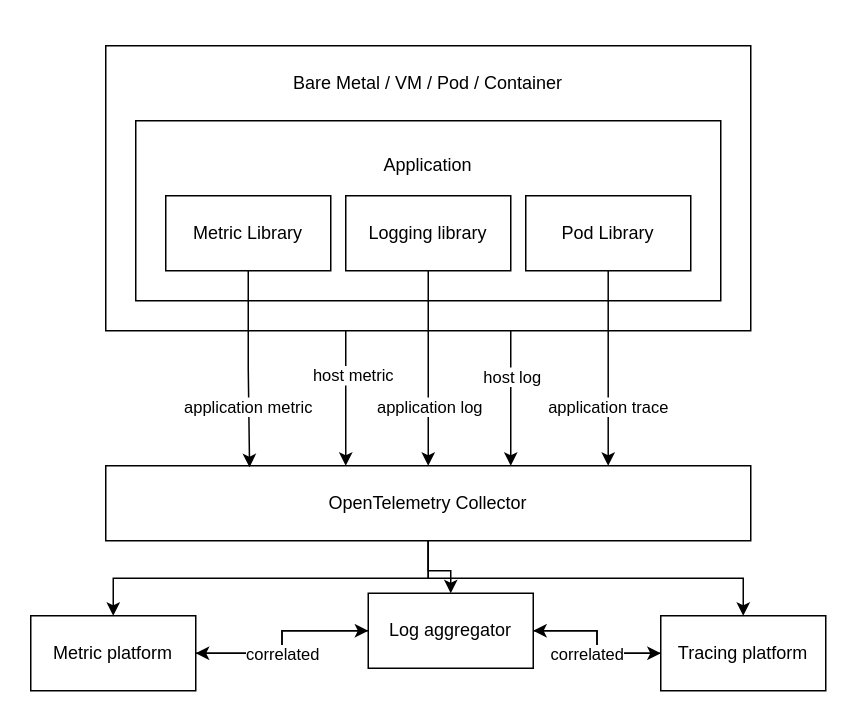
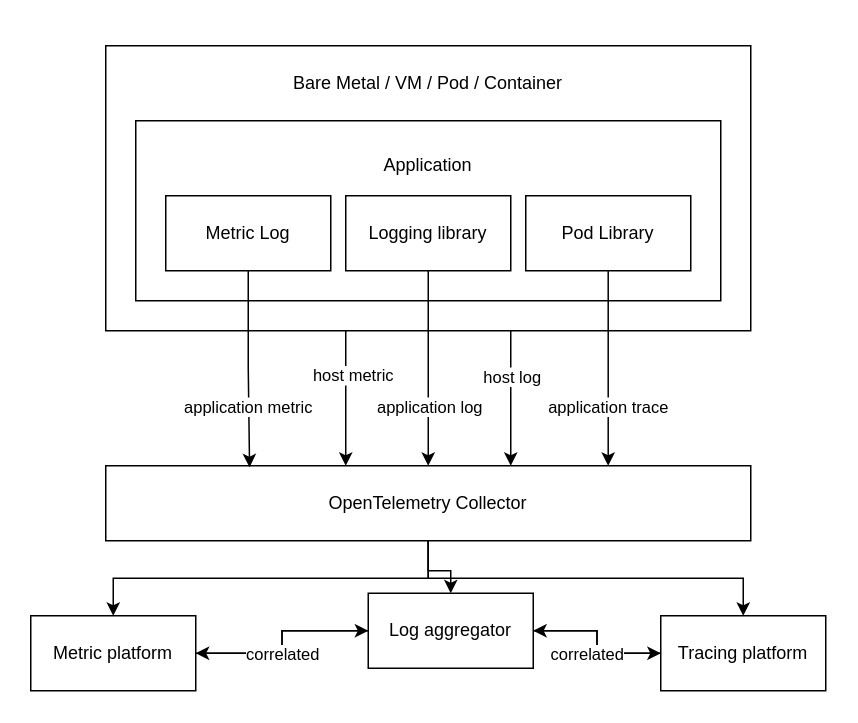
  <mxCell id="0" />
  <mxCell id="1" parent="0" />
  <mxCell id="2" style="edgeStyle=orthogonalEdgeStyle;rounded=0;orthogonalLoop=1;jettySize=auto;html=1;entryX=0.5;entryY=0;entryDx=0;entryDy=0;" parent="1" edge="1"><mxGeometry relative="1" as="geometry"><mxPoint x="230" y="220" as="sourcePoint" /><mxPoint x="230" y="310" as="targetPoint" /></mxGeometry></mxCell>
  <mxCell id="3" value="&lt;div&gt;host metric&lt;/div&gt;" style="edgeLabel;html=1;align=center;verticalAlign=middle;resizable=0;points=[];" parent="2" vertex="1" connectable="0"><mxGeometry x="-0.356" y="4" relative="1" as="geometry"><mxPoint as="offset" /></mxGeometry></mxCell>
  <mxCell id="4" value="" style="rounded=0;whiteSpace=wrap;html=1;" parent="1" vertex="1"><mxGeometry x="70" y="30" width="430" height="190" as="geometry" /></mxCell>
  <mxCell id="5" value="" style="group" parent="1" vertex="1" connectable="0"><mxGeometry x="130" y="20" width="350" height="180" as="geometry" /></mxCell>
  <mxCell id="6" value="" style="rounded=0;whiteSpace=wrap;html=1;" parent="5" vertex="1"><mxGeometry x="-40" y="60" width="390" height="120" as="geometry" /></mxCell>
  <mxCell id="7" value="Application" style="text;html=1;strokeColor=none;fillColor=none;align=center;verticalAlign=middle;whiteSpace=wrap;rounded=0;" parent="5" vertex="1"><mxGeometry x="96.87" y="58.13" width="116.25" height="63.75" as="geometry" /></mxCell>
- <mxCell id="8" value="&lt;div&gt;Metric Library&lt;br&gt;&lt;/div&gt;" style="html=1;whiteSpace=wrap;" parent="5" vertex="1"><mxGeometry x="-20" y="110" width="110" height="50" as="geometry" /></mxCell>
+ <mxCell id="8" value="&lt;div&gt;Metric Log&lt;br&gt;&lt;/div&gt;" style="html=1;whiteSpace=wrap;" parent="5" vertex="1"><mxGeometry x="-20" y="110" width="110" height="50" as="geometry" /></mxCell>
  <mxCell id="9" value="&lt;div&gt;Logging library&lt;/div&gt;" style="html=1;whiteSpace=wrap;" parent="5" vertex="1"><mxGeometry x="100" y="110" width="110" height="50" as="geometry" /></mxCell>
  <mxCell id="10" value="Pod Library" style="html=1;whiteSpace=wrap;" parent="5" vertex="1"><mxGeometry x="220" y="110" width="110" height="50" as="geometry" /></mxCell>
  <mxCell id="11" value="Bare Metal / VM / Pod / Container" style="text;html=1;strokeColor=none;fillColor=none;align=center;verticalAlign=middle;whiteSpace=wrap;rounded=0;" parent="5" vertex="1"><mxGeometry x="59.99" y="20" width="190" height="30" as="geometry" /></mxCell>
  <mxCell id="12" style="edgeStyle=orthogonalEdgeStyle;rounded=0;orthogonalLoop=1;jettySize=auto;html=1;" edge="1" parent="1" source="15" target="25"><mxGeometry relative="1" as="geometry" /></mxCell>
  <mxCell id="13" style="edgeStyle=orthogonalEdgeStyle;rounded=0;orthogonalLoop=1;jettySize=auto;html=1;entryX=0.5;entryY=0;entryDx=0;entryDy=0;" edge="1" parent="1" source="15" target="32"><mxGeometry relative="1" as="geometry" /></mxCell>
  <mxCell id="14" style="edgeStyle=orthogonalEdgeStyle;rounded=0;orthogonalLoop=1;jettySize=auto;html=1;entryX=0.5;entryY=0;entryDx=0;entryDy=0;" edge="1" parent="1" source="15" target="29"><mxGeometry relative="1" as="geometry" /></mxCell>
  <mxCell id="15" value="OpenTelemetry Collector" style="html=1;whiteSpace=wrap;" parent="1" vertex="1"><mxGeometry x="70" y="310" width="430" height="50" as="geometry" /></mxCell>
  <mxCell id="16" style="edgeStyle=orthogonalEdgeStyle;rounded=0;orthogonalLoop=1;jettySize=auto;html=1;entryX=0.223;entryY=0.02;entryDx=0;entryDy=0;entryPerimeter=0;" parent="1" source="8" target="15" edge="1"><mxGeometry relative="1" as="geometry" /></mxCell>
  <mxCell id="17" value="application metric" style="edgeLabel;html=1;align=center;verticalAlign=middle;resizable=0;points=[];" parent="16" vertex="1" connectable="0"><mxGeometry x="0.227" y="2" relative="1" as="geometry"><mxPoint x="-3" y="10" as="offset" /></mxGeometry></mxCell>
  <mxCell id="18" style="edgeStyle=orthogonalEdgeStyle;rounded=0;orthogonalLoop=1;jettySize=auto;html=1;" parent="1" source="9" target="15" edge="1"><mxGeometry relative="1" as="geometry" /></mxCell>
  <mxCell id="19" value="&lt;div&gt;application log&lt;/div&gt;" style="edgeLabel;html=1;align=center;verticalAlign=middle;resizable=0;points=[];" parent="18" vertex="1" connectable="0"><mxGeometry x="0.292" y="3" relative="1" as="geometry"><mxPoint x="-3" y="6" as="offset" /></mxGeometry></mxCell>
  <mxCell id="20" style="edgeStyle=orthogonalEdgeStyle;rounded=0;orthogonalLoop=1;jettySize=auto;html=1;" parent="1" source="4" edge="1"><mxGeometry relative="1" as="geometry"><mxPoint x="340" y="310" as="targetPoint" /><Array as="points"><mxPoint x="340" y="260" /><mxPoint x="340" y="260" /></Array></mxGeometry></mxCell>
  <mxCell id="21" value="&lt;div&gt;host log&lt;/div&gt;" style="edgeLabel;html=1;align=center;verticalAlign=middle;resizable=0;points=[];" parent="20" vertex="1" connectable="0"><mxGeometry x="0.182" y="-1" relative="1" as="geometry"><mxPoint x="1" y="-23" as="offset" /></mxGeometry></mxCell>
  <mxCell id="22" style="edgeStyle=orthogonalEdgeStyle;rounded=0;orthogonalLoop=1;jettySize=auto;html=1;entryX=0.779;entryY=0;entryDx=0;entryDy=0;entryPerimeter=0;" parent="1" source="10" target="15" edge="1"><mxGeometry relative="1" as="geometry" /></mxCell>
  <mxCell id="23" value="&lt;div&gt;application trace&lt;/div&gt;" style="edgeLabel;html=1;align=center;verticalAlign=middle;resizable=0;points=[];" parent="22" vertex="1" connectable="0"><mxGeometry x="0.015" y="1" relative="1" as="geometry"><mxPoint x="-1" y="24" as="offset" /></mxGeometry></mxCell>
  <mxCell id="24" style="edgeStyle=orthogonalEdgeStyle;rounded=0;orthogonalLoop=1;jettySize=auto;html=1;entryX=0;entryY=0.5;entryDx=0;entryDy=0;" parent="1" source="25" target="29" edge="1"><mxGeometry relative="1" as="geometry" /></mxCell>
  <mxCell id="25" value="Metric platform" style="html=1;whiteSpace=wrap;" parent="1" vertex="1"><mxGeometry x="20" y="410" width="110" height="50" as="geometry" /></mxCell>
  <mxCell id="26" style="edgeStyle=orthogonalEdgeStyle;rounded=0;orthogonalLoop=1;jettySize=auto;html=1;entryX=1;entryY=0.5;entryDx=0;entryDy=0;" parent="1" source="29" target="25" edge="1"><mxGeometry relative="1" as="geometry" /></mxCell>
  <mxCell id="27" value="correlated" style="edgeLabel;html=1;align=center;verticalAlign=middle;resizable=0;points=[];" parent="26" vertex="1" connectable="0"><mxGeometry x="0.12" y="-3" relative="1" as="geometry"><mxPoint y="3" as="offset" /></mxGeometry></mxCell>
  <mxCell id="28" style="edgeStyle=orthogonalEdgeStyle;rounded=0;orthogonalLoop=1;jettySize=auto;html=1;entryX=0;entryY=0.5;entryDx=0;entryDy=0;" parent="1" source="29" target="32" edge="1"><mxGeometry relative="1" as="geometry" /></mxCell>
  <mxCell id="29" value="Log aggregator" style="html=1;whiteSpace=wrap;" parent="1" vertex="1"><mxGeometry x="245" y="395" width="110" height="50" as="geometry" /></mxCell>
  <mxCell id="30" style="edgeStyle=orthogonalEdgeStyle;rounded=0;orthogonalLoop=1;jettySize=auto;html=1;entryX=1;entryY=0.5;entryDx=0;entryDy=0;" parent="1" source="32" target="29" edge="1"><mxGeometry relative="1" as="geometry" /></mxCell>
  <mxCell id="31" value="correlated" style="edgeLabel;html=1;align=center;verticalAlign=middle;resizable=0;points=[];" parent="30" vertex="1" connectable="0"><mxGeometry x="-0.243" y="3" relative="1" as="geometry"><mxPoint x="-12" y="-3" as="offset" /></mxGeometry></mxCell>
  <mxCell id="32" value="Tracing platform" style="html=1;whiteSpace=wrap;" parent="1" vertex="1"><mxGeometry x="440" y="410" width="110" height="50" as="geometry" /></mxCell>
